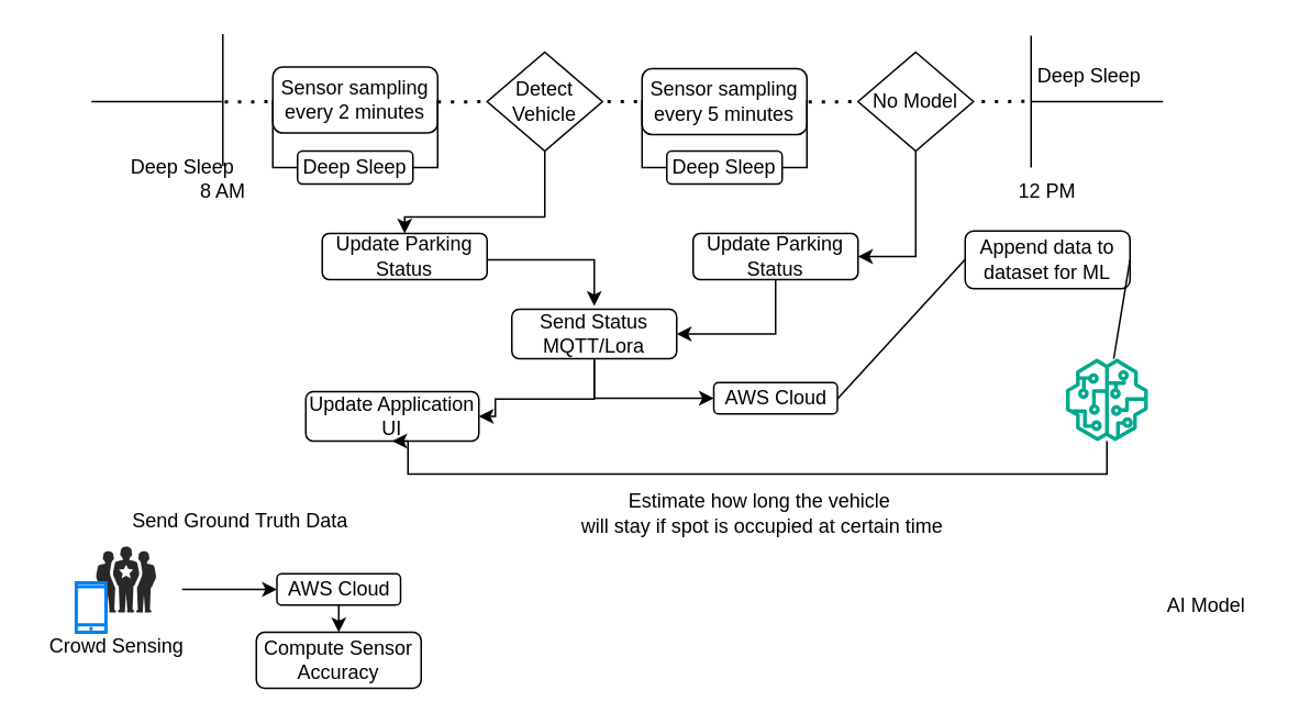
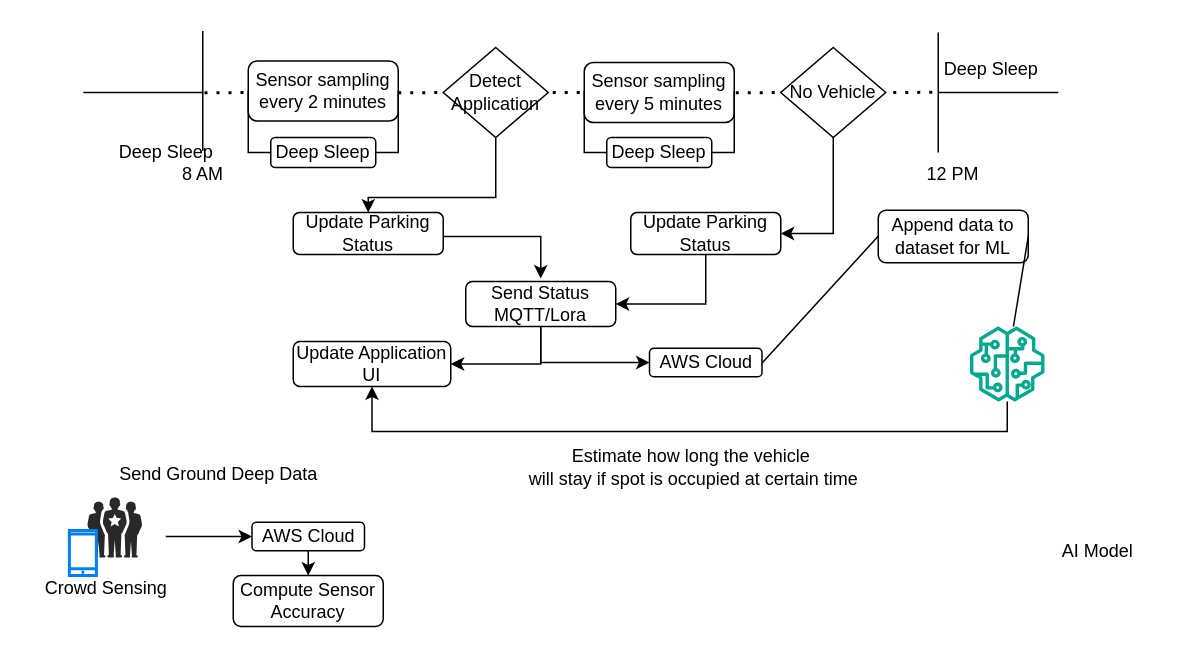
  <mxCell id="0" />
  <mxCell id="1" parent="0" />
  <mxCell id="2" value="" style="endArrow=none;html=1;rounded=0;" parent="1" edge="1"><mxGeometry width="50" height="50" relative="1" as="geometry"><mxPoint x="55" y="61" as="sourcePoint" /><mxPoint x="135" y="61" as="targetPoint" /></mxGeometry></mxCell>
  <mxCell id="3" value="Deep Sleep" style="text;html=1;align=center;verticalAlign=middle;resizable=0;points=[];autosize=1;strokeColor=none;fillColor=none;" parent="1" vertex="1"><mxGeometry x="65" y="86" width="90" height="30" as="geometry" /></mxCell>
  <mxCell id="4" value="8 AM" style="text;html=1;align=center;verticalAlign=middle;whiteSpace=wrap;rounded=0;" parent="1" vertex="1"><mxGeometry x="105" y="101" width="60" height="30" as="geometry" /></mxCell>
  <mxCell id="5" value="Sensor sampling every 2 minutes" style="rounded=1;whiteSpace=wrap;html=1;" parent="1" vertex="1"><mxGeometry x="165" y="40" width="100" height="40" as="geometry" /></mxCell>
  <mxCell id="6" value="" style="endArrow=none;dashed=1;html=1;dashPattern=1 3;strokeWidth=2;rounded=0;exitX=0.987;exitY=0.974;exitDx=0;exitDy=0;exitPerimeter=0;entryX=0;entryY=0.5;entryDx=0;entryDy=0;" parent="1" edge="1"><mxGeometry width="50" height="50" relative="1" as="geometry"><mxPoint x="135.83" y="61.22" as="sourcePoint" /><mxPoint x="167" y="61" as="targetPoint" /></mxGeometry></mxCell>
- <mxCell id="7" value="Detect &lt;br&gt;Vehicle" style="rhombus;whiteSpace=wrap;html=1;" parent="1" vertex="1"><mxGeometry x="295" y="31" width="70" height="60" as="geometry" /></mxCell>
+ <mxCell id="7" value="Detect &lt;br&gt;Application" style="rhombus;whiteSpace=wrap;html=1;" parent="1" vertex="1"><mxGeometry x="295" y="31" width="70" height="60" as="geometry" /></mxCell>
  <mxCell id="8" value="" style="endArrow=none;dashed=1;html=1;dashPattern=1 3;strokeWidth=2;rounded=0;exitX=0.987;exitY=0.974;exitDx=0;exitDy=0;exitPerimeter=0;entryX=0;entryY=0.5;entryDx=0;entryDy=0;" parent="1" edge="1"><mxGeometry width="50" height="50" relative="1" as="geometry"><mxPoint x="265" y="61.22" as="sourcePoint" /><mxPoint x="296.17" y="61" as="targetPoint" /></mxGeometry></mxCell>
  <mxCell id="9" value="Sensor sampling every 5 minutes" style="rounded=1;whiteSpace=wrap;html=1;" parent="1" vertex="1"><mxGeometry x="389" y="41" width="100" height="40" as="geometry" /></mxCell>
  <mxCell id="10" value="" style="endArrow=none;dashed=1;html=1;dashPattern=1 3;strokeWidth=2;rounded=0;entryX=0;entryY=0.5;entryDx=0;entryDy=0;" parent="1" edge="1"><mxGeometry width="50" height="50" relative="1" as="geometry"><mxPoint x="368" y="61" as="sourcePoint" /><mxPoint x="392" y="61" as="targetPoint" /></mxGeometry></mxCell>
  <mxCell id="11" value="Deep Sleep" style="rounded=1;whiteSpace=wrap;html=1;" parent="1" vertex="1"><mxGeometry x="180" y="91" width="70" height="20" as="geometry" /></mxCell>
  <mxCell id="12" value="" style="endArrow=none;html=1;rounded=0;exitX=0;exitY=0.5;exitDx=0;exitDy=0;entryX=0;entryY=0.5;entryDx=0;entryDy=0;" parent="1" source="5" target="11" edge="1"><mxGeometry width="50" height="50" relative="1" as="geometry"><mxPoint x="365" y="81" as="sourcePoint" /><mxPoint x="415" y="31" as="targetPoint" /><Array as="points"><mxPoint x="165" y="101" /></Array></mxGeometry></mxCell>
  <mxCell id="13" value="" style="endArrow=none;html=1;rounded=0;exitX=1;exitY=0.5;exitDx=0;exitDy=0;entryX=1;entryY=0.5;entryDx=0;entryDy=0;" parent="1" source="11" target="5" edge="1"><mxGeometry width="50" height="50" relative="1" as="geometry"><mxPoint x="280" y="112" as="sourcePoint" /><mxPoint x="295" y="153" as="targetPoint" /><Array as="points"><mxPoint x="265" y="101" /></Array></mxGeometry></mxCell>
  <mxCell id="14" value="Deep Sleep" style="rounded=1;whiteSpace=wrap;html=1;" parent="1" vertex="1"><mxGeometry x="404" y="91" width="70" height="20" as="geometry" /></mxCell>
  <mxCell id="15" value="" style="endArrow=none;html=1;rounded=0;exitX=0;exitY=0.5;exitDx=0;exitDy=0;entryX=0;entryY=0.5;entryDx=0;entryDy=0;" parent="1" target="14" edge="1"><mxGeometry width="50" height="50" relative="1" as="geometry"><mxPoint x="389" y="60" as="sourcePoint" /><mxPoint x="639" y="31" as="targetPoint" /><Array as="points"><mxPoint x="389" y="101" /></Array></mxGeometry></mxCell>
  <mxCell id="16" value="" style="endArrow=none;html=1;rounded=0;exitX=1;exitY=0.5;exitDx=0;exitDy=0;entryX=1;entryY=0.5;entryDx=0;entryDy=0;" parent="1" source="14" edge="1"><mxGeometry width="50" height="50" relative="1" as="geometry"><mxPoint x="504" y="112" as="sourcePoint" /><mxPoint x="489" y="60" as="targetPoint" /><Array as="points"><mxPoint x="489" y="101" /></Array></mxGeometry></mxCell>
  <mxCell id="17" style="edgeStyle=orthogonalEdgeStyle;rounded=0;orthogonalLoop=1;jettySize=auto;html=1;exitX=1;exitY=0.5;exitDx=0;exitDy=0;entryX=0.5;entryY=0;entryDx=0;entryDy=0;" parent="1" edge="1"><mxGeometry relative="1" as="geometry"><mxPoint x="295" y="156" as="sourcePoint" /><mxPoint x="360" y="185" as="targetPoint" /><Array as="points"><mxPoint x="295" y="157" /><mxPoint x="360" y="157" /></Array></mxGeometry></mxCell>
  <mxCell id="18" value="Update Parking Status" style="rounded=1;whiteSpace=wrap;html=1;" parent="1" vertex="1"><mxGeometry x="195" y="141" width="100" height="28" as="geometry" /></mxCell>
  <mxCell id="19" value="" style="endArrow=classic;html=1;rounded=0;exitX=0.5;exitY=1;exitDx=0;exitDy=0;entryX=0.5;entryY=0;entryDx=0;entryDy=0;" parent="1" source="7" target="18" edge="1"><mxGeometry width="50" height="50" relative="1" as="geometry"><mxPoint x="365" y="81" as="sourcePoint" /><mxPoint x="415" y="31" as="targetPoint" /><Array as="points"><mxPoint x="330" y="131" /><mxPoint x="245" y="131" /></Array></mxGeometry></mxCell>
  <mxCell id="20" style="edgeStyle=orthogonalEdgeStyle;rounded=0;orthogonalLoop=1;jettySize=auto;html=1;exitX=0.5;exitY=1;exitDx=0;exitDy=0;entryX=1;entryY=0.5;entryDx=0;entryDy=0;" parent="1" target="23" edge="1"><mxGeometry relative="1" as="geometry"><mxPoint x="360" y="213" as="sourcePoint" /><mxPoint x="300" y="239" as="targetPoint" /><Array as="points"><mxPoint x="360" y="241.5" /><mxPoint x="300" y="241.5" /></Array></mxGeometry></mxCell>
  <mxCell id="21" style="edgeStyle=orthogonalEdgeStyle;rounded=0;orthogonalLoop=1;jettySize=auto;html=1;exitX=0.5;exitY=1;exitDx=0;exitDy=0;entryX=0;entryY=0.5;entryDx=0;entryDy=0;" parent="1" target="41" edge="1"><mxGeometry relative="1" as="geometry"><mxPoint x="360" y="218" as="sourcePoint" /><mxPoint x="432.5" y="242" as="targetPoint" /><Array as="points"><mxPoint x="360" y="241.5" /><mxPoint x="433" y="241.5" /></Array></mxGeometry></mxCell>
  <mxCell id="22" value="Send Status MQTT/Lora" style="rounded=1;whiteSpace=wrap;html=1;" parent="1" vertex="1"><mxGeometry x="310" y="187" width="100" height="30" as="geometry" /></mxCell>
- <mxCell id="23" value="Update Application UI" style="rounded=1;whiteSpace=wrap;html=1;" parent="1" vertex="1"><mxGeometry x="185" y="237" width="105" height="30" as="geometry" /></mxCell>
+ <mxCell id="23" value="Update Application UI" style="rounded=1;whiteSpace=wrap;html=1;" parent="1" vertex="1"><mxGeometry x="195" y="227" width="105" height="30" as="geometry" /></mxCell>
  <mxCell id="24" value="Append data to dataset for ML" style="rounded=1;whiteSpace=wrap;html=1;" parent="1" vertex="1"><mxGeometry x="585" y="139.5" width="100" height="35" as="geometry" /></mxCell>
  <mxCell id="25" value="" style="endArrow=none;html=1;rounded=0;" parent="1" edge="1"><mxGeometry width="50" height="50" relative="1" as="geometry"><mxPoint x="625" y="61" as="sourcePoint" /><mxPoint x="705" y="61" as="targetPoint" /></mxGeometry></mxCell>
  <mxCell id="26" value="Deep Sleep" style="text;html=1;align=center;verticalAlign=middle;resizable=0;points=[];autosize=1;strokeColor=none;fillColor=none;" parent="1" vertex="1"><mxGeometry x="615" y="31" width="90" height="30" as="geometry" /></mxCell>
  <mxCell id="27" value="" style="endArrow=none;html=1;rounded=0;" parent="1" edge="1"><mxGeometry width="50" height="50" relative="1" as="geometry"><mxPoint x="625" y="101" as="sourcePoint" /><mxPoint x="625" y="21" as="targetPoint" /></mxGeometry></mxCell>
  <mxCell id="28" value="" style="endArrow=none;dashed=1;html=1;dashPattern=1 3;strokeWidth=2;rounded=0;exitX=0.987;exitY=0.974;exitDx=0;exitDy=0;exitPerimeter=0;entryX=0;entryY=0.5;entryDx=0;entryDy=0;" parent="1" edge="1"><mxGeometry width="50" height="50" relative="1" as="geometry"><mxPoint x="595" y="61.04" as="sourcePoint" /><mxPoint x="626.17" y="60.82" as="targetPoint" /></mxGeometry></mxCell>
  <mxCell id="29" value="12 PM" style="text;html=1;align=center;verticalAlign=middle;whiteSpace=wrap;rounded=0;" parent="1" vertex="1"><mxGeometry x="605" y="101" width="60" height="30" as="geometry" /></mxCell>
- <mxCell id="30" value="No Model" style="rhombus;whiteSpace=wrap;html=1;" parent="1" vertex="1"><mxGeometry x="520" y="31" width="70" height="60" as="geometry" /></mxCell>
+ <mxCell id="30" value="No Vehicle" style="rhombus;whiteSpace=wrap;html=1;" parent="1" vertex="1"><mxGeometry x="520" y="31" width="70" height="60" as="geometry" /></mxCell>
  <mxCell id="31" value="" style="endArrow=none;dashed=1;html=1;dashPattern=1 3;strokeWidth=2;rounded=0;exitX=0.987;exitY=0.974;exitDx=0;exitDy=0;exitPerimeter=0;entryX=0;entryY=0.5;entryDx=0;entryDy=0;" parent="1" edge="1"><mxGeometry width="50" height="50" relative="1" as="geometry"><mxPoint x="490" y="61.22" as="sourcePoint" /><mxPoint x="521.17" y="61" as="targetPoint" /></mxGeometry></mxCell>
  <mxCell id="32" value="Update Parking Status" style="rounded=1;whiteSpace=wrap;html=1;" parent="1" vertex="1"><mxGeometry x="420" y="141" width="100" height="28" as="geometry" /></mxCell>
  <mxCell id="33" value="" style="endArrow=classic;html=1;rounded=0;exitX=0.5;exitY=1;exitDx=0;exitDy=0;entryX=1;entryY=0.5;entryDx=0;entryDy=0;" parent="1" source="30" target="32" edge="1"><mxGeometry width="50" height="50" relative="1" as="geometry"><mxPoint x="590" y="81" as="sourcePoint" /><mxPoint x="640" y="31" as="targetPoint" /><Array as="points"><mxPoint x="555" y="155" /></Array></mxGeometry></mxCell>
  <mxCell id="34" style="edgeStyle=orthogonalEdgeStyle;rounded=0;orthogonalLoop=1;jettySize=auto;html=1;exitX=0.5;exitY=1;exitDx=0;exitDy=0;entryX=1;entryY=0.5;entryDx=0;entryDy=0;" parent="1" source="32" target="22" edge="1"><mxGeometry relative="1" as="geometry"><mxPoint x="504" y="198" as="sourcePoint" /><mxPoint x="569" y="227" as="targetPoint" /><Array as="points"><mxPoint x="470" y="202" /></Array></mxGeometry></mxCell>
  <mxCell id="35" value="" style="endArrow=none;html=1;rounded=0;" parent="1" edge="1"><mxGeometry width="50" height="50" relative="1" as="geometry"><mxPoint x="134.69" y="100" as="sourcePoint" /><mxPoint x="134.69" y="20" as="targetPoint" /></mxGeometry></mxCell>
  <mxCell id="36" style="edgeStyle=orthogonalEdgeStyle;rounded=0;orthogonalLoop=1;jettySize=auto;html=1;entryX=0.5;entryY=1;entryDx=0;entryDy=0;" parent="1" source="37" target="23" edge="1"><mxGeometry relative="1" as="geometry"><Array as="points"><mxPoint x="671" y="287" /><mxPoint x="247" y="287" /></Array></mxGeometry></mxCell>
  <mxCell id="37" value="" style="sketch=0;outlineConnect=0;fontColor=#232F3E;gradientColor=none;fillColor=#01A88D;strokeColor=none;dashed=0;verticalLabelPosition=bottom;verticalAlign=top;align=center;html=1;fontSize=12;fontStyle=0;aspect=fixed;pointerEvents=1;shape=mxgraph.aws4.sagemaker_model;" parent="1" vertex="1"><mxGeometry x="646" y="217" width="50" height="50" as="geometry" /></mxCell>
  <mxCell id="38" value="" style="endArrow=none;html=1;rounded=0;exitX=1;exitY=0.5;exitDx=0;exitDy=0;" parent="1" source="24" target="37" edge="1"><mxGeometry width="50" height="50" relative="1" as="geometry"><mxPoint x="516" y="167" as="sourcePoint" /><mxPoint x="566" y="117" as="targetPoint" /></mxGeometry></mxCell>
  <mxCell id="39" value="AI Model" style="text;html=1;align=center;verticalAlign=middle;resizable=0;points=[];autosize=1;strokeColor=none;fillColor=none;" parent="1" vertex="1"><mxGeometry x="696" y="352" width="70" height="30" as="geometry" /></mxCell>
  <mxCell id="40" value="Estimate how long the vehicle&lt;br&gt;&amp;nbsp;will stay if spot is occupied at certain time" style="text;html=1;align=center;verticalAlign=middle;resizable=0;points=[];autosize=1;strokeColor=none;fillColor=none;flipH=0;flipV=1;" parent="1" vertex="1"><mxGeometry x="335" y="291" width="250" height="40" as="geometry" /></mxCell>
  <mxCell id="41" value="AWS Cloud" style="rounded=1;whiteSpace=wrap;html=1;" parent="1" vertex="1"><mxGeometry x="432.5" y="231.5" width="75" height="19" as="geometry" /></mxCell>
  <mxCell id="42" value="" style="endArrow=none;html=1;rounded=0;exitX=1.001;exitY=0.516;exitDx=0;exitDy=0;entryX=0.004;entryY=0.482;entryDx=0;entryDy=0;entryPerimeter=0;exitPerimeter=0;" parent="1" source="41" target="24" edge="1"><mxGeometry width="50" height="50" relative="1" as="geometry"><mxPoint x="445" y="261" as="sourcePoint" /><mxPoint x="495" y="211" as="targetPoint" /><Array as="points" /></mxGeometry></mxCell>
- <mxCell id="43" value="Send Ground Truth Data" style="text;html=1;align=center;verticalAlign=middle;resizable=0;points=[];autosize=1;strokeColor=none;fillColor=none;" parent="1" vertex="1"><mxGeometry x="70" y="301" width="150" height="30" as="geometry" /></mxCell>
+ <mxCell id="43" value="Send Ground Deep Data" style="text;html=1;align=center;verticalAlign=middle;resizable=0;points=[];autosize=1;strokeColor=none;fillColor=none;" parent="1" vertex="1"><mxGeometry x="70" y="301" width="150" height="30" as="geometry" /></mxCell>
  <mxCell id="44" value="Crowd Sensing" style="text;html=1;align=center;verticalAlign=middle;resizable=0;points=[];autosize=1;strokeColor=none;fillColor=none;" parent="1" vertex="1"><mxGeometry x="20" y="377" width="100" height="30" as="geometry" /></mxCell>
  <mxCell id="45" value="" style="group" parent="1" connectable="0" vertex="1"><mxGeometry x="45.75" y="331" width="48.5" height="52" as="geometry" /></mxCell>
  <mxCell id="46" value="" style="verticalLabelPosition=bottom;sketch=0;html=1;fillColor=#282828;strokeColor=none;verticalAlign=top;pointerEvents=1;align=center;shape=mxgraph.cisco_safe.people_places_things_icons.icon1;" parent="45" vertex="1"><mxGeometry x="12" width="36.5" height="40" as="geometry" /></mxCell>
  <mxCell id="47" value="" style="html=1;verticalLabelPosition=bottom;align=center;labelBackgroundColor=#ffffff;verticalAlign=top;strokeWidth=2;strokeColor=#0080F0;shadow=0;dashed=0;shape=mxgraph.ios7.icons.smartphone;" parent="45" vertex="1"><mxGeometry y="22" width="18" height="30" as="geometry" /></mxCell>
  <mxCell id="48" style="edgeStyle=orthogonalEdgeStyle;rounded=0;orthogonalLoop=1;jettySize=auto;html=1;exitX=0.5;exitY=1;exitDx=0;exitDy=0;entryX=0.5;entryY=0;entryDx=0;entryDy=0;" parent="1" source="49" target="50" edge="1"><mxGeometry relative="1" as="geometry" /></mxCell>
  <mxCell id="49" value="AWS Cloud" style="rounded=1;whiteSpace=wrap;html=1;" parent="1" vertex="1"><mxGeometry x="167.5" y="347.5" width="75" height="19" as="geometry" /></mxCell>
  <mxCell id="50" value="Compute Sensor Accuracy" style="rounded=1;whiteSpace=wrap;html=1;" parent="1" vertex="1"><mxGeometry x="155" y="383" width="100" height="34" as="geometry" /></mxCell>
  <mxCell id="51" value="" style="endArrow=classic;html=1;rounded=0;entryX=0;entryY=0.5;entryDx=0;entryDy=0;" parent="1" target="49" edge="1"><mxGeometry width="50" height="50" relative="1" as="geometry"><mxPoint x="110" y="357" as="sourcePoint" /><mxPoint x="300" y="187" as="targetPoint" /></mxGeometry></mxCell>
